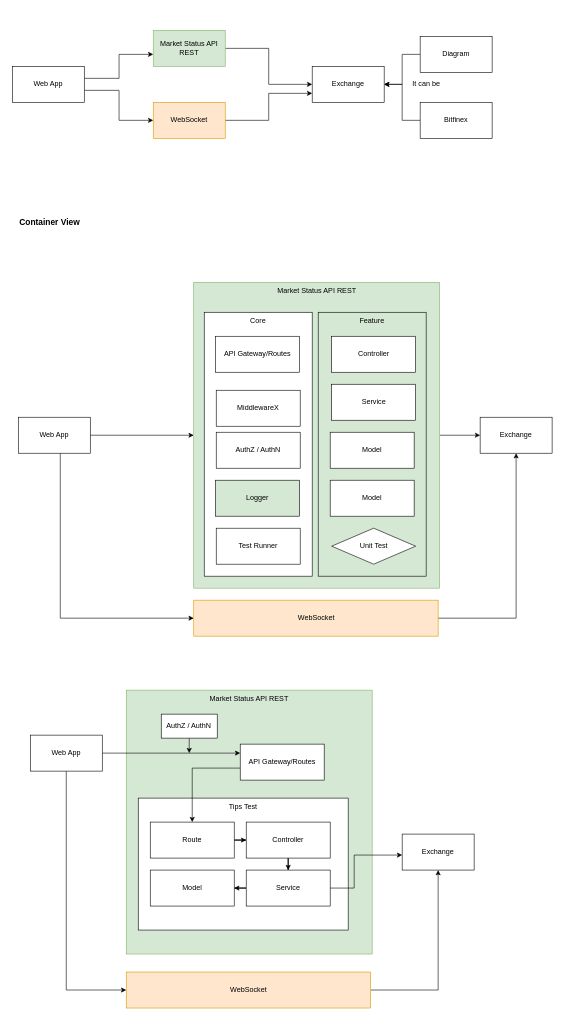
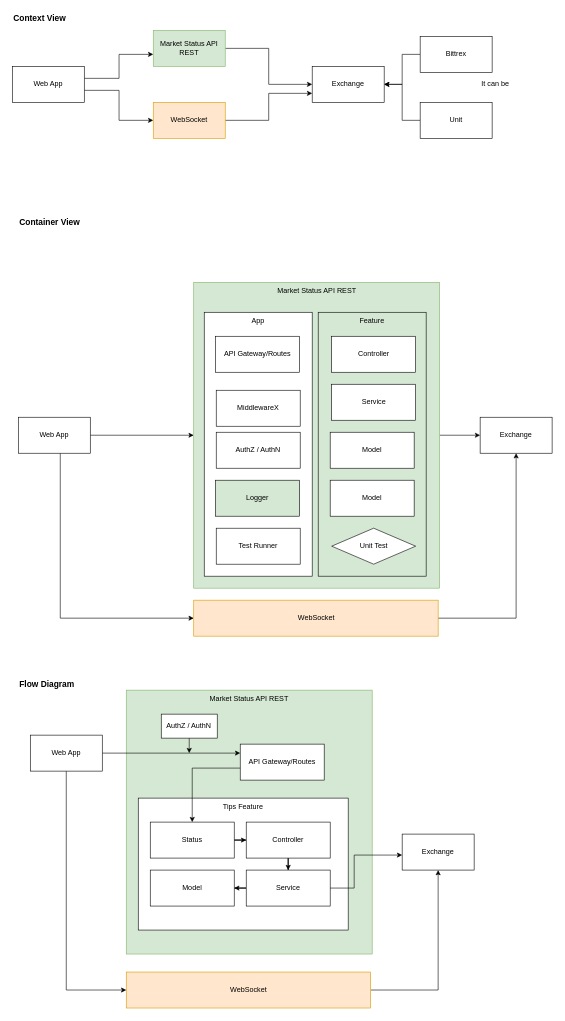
  <mxCell id="0" />
  <mxCell id="1" parent="0" />
  <mxCell id="2" value="Market Status API REST" style="rounded=0;whiteSpace=wrap;html=1;fillColor=#d5e8d4;strokeColor=#82b366;verticalAlign=top;" parent="1" vertex="1"><mxGeometry x="210" y="1150" width="410" height="440" as="geometry" /></mxCell>
  <mxCell id="3" style="edgeStyle=orthogonalEdgeStyle;rounded=0;orthogonalLoop=1;jettySize=auto;html=1;" parent="1" source="5" target="8" edge="1"><mxGeometry relative="1" as="geometry"><Array as="points"><mxPoint x="198" y="130" /><mxPoint x="198" y="90" /></Array></mxGeometry></mxCell>
  <mxCell id="4" style="edgeStyle=orthogonalEdgeStyle;rounded=0;orthogonalLoop=1;jettySize=auto;html=1;entryX=0;entryY=0.5;entryDx=0;entryDy=0;" edge="1" parent="1" source="5" target="57"><mxGeometry relative="1" as="geometry"><Array as="points"><mxPoint x="198" y="150" /><mxPoint x="198" y="200" /></Array></mxGeometry></mxCell>
  <mxCell id="5" value="Web App" style="rounded=0;whiteSpace=wrap;html=1;" parent="1" vertex="1"><mxGeometry x="20" y="110" width="120" height="60" as="geometry" /></mxCell>
+ <mxCell id="6" value="Context View" style="text;html=1;align=left;verticalAlign=middle;resizable=0;points=[];autosize=1;strokeColor=none;fillColor=none;fontStyle=1;fontSize=14;" parent="1" vertex="1"><mxGeometry x="20" y="20" width="100" height="20" as="geometry" /></mxCell>
  <mxCell id="7" style="edgeStyle=orthogonalEdgeStyle;rounded=0;orthogonalLoop=1;jettySize=auto;html=1;" parent="1" source="8" target="9" edge="1"><mxGeometry relative="1" as="geometry" /></mxCell>
  <mxCell id="8" value="Market Status API REST" style="rounded=0;whiteSpace=wrap;html=1;fillColor=#d5e8d4;strokeColor=#82b366;" parent="1" vertex="1"><mxGeometry x="255" y="50" width="120" height="60" as="geometry" /></mxCell>
  <mxCell id="9" value="Exchange" style="rounded=0;whiteSpace=wrap;html=1;" parent="1" vertex="1"><mxGeometry x="520" y="110" width="120" height="60" as="geometry" /></mxCell>
  <mxCell id="10" style="edgeStyle=orthogonalEdgeStyle;rounded=0;orthogonalLoop=1;jettySize=auto;html=1;" parent="1" source="11" target="9" edge="1"><mxGeometry relative="1" as="geometry" /></mxCell>
- <mxCell id="11" value="Diagram " style="rounded=0;whiteSpace=wrap;html=1;" parent="1" vertex="1"><mxGeometry x="700" y="60" width="120" height="60" as="geometry" /></mxCell>
+ <mxCell id="11" value="Bittrex " style="rounded=0;whiteSpace=wrap;html=1;" parent="1" vertex="1"><mxGeometry x="700" y="60" width="120" height="60" as="geometry" /></mxCell>
  <mxCell id="12" style="edgeStyle=orthogonalEdgeStyle;rounded=0;orthogonalLoop=1;jettySize=auto;html=1;entryX=1;entryY=0.5;entryDx=0;entryDy=0;" edge="1" parent="1" source="13" target="9"><mxGeometry relative="1" as="geometry" /></mxCell>
- <mxCell id="13" value="Bitfinex  " style="rounded=0;whiteSpace=wrap;html=1;" parent="1" vertex="1"><mxGeometry x="700" y="170" width="120" height="60" as="geometry" /></mxCell>
- <mxCell id="14" value="It can be" style="text;html=1;align=center;verticalAlign=middle;resizable=0;points=[];autosize=1;strokeColor=none;fillColor=none;fontSize=12;" parent="1" vertex="1"><mxGeometry x="680" y="130" width="60" height="20" as="geometry" /></mxCell>
+ <mxCell id="13" value="Unit  " style="rounded=0;whiteSpace=wrap;html=1;" parent="1" vertex="1"><mxGeometry x="700" y="170" width="120" height="60" as="geometry" /></mxCell>
+ <mxCell id="14" value="It can be" style="text;html=1;align=center;verticalAlign=middle;resizable=0;points=[];autosize=1;strokeColor=none;fillColor=none;fontSize=12;" parent="1" vertex="1"><mxGeometry x="795" y="130" width="60" height="20" as="geometry" /></mxCell>
  <mxCell id="15" value="Container View&amp;nbsp;" style="text;html=1;align=left;verticalAlign=middle;resizable=0;points=[];autosize=1;strokeColor=none;fillColor=none;fontStyle=1;fontSize=14;" parent="1" vertex="1"><mxGeometry x="30" y="360" width="120" height="20" as="geometry" /></mxCell>
  <mxCell id="16" style="edgeStyle=orthogonalEdgeStyle;rounded=0;orthogonalLoop=1;jettySize=auto;html=1;" parent="1" source="18" target="23" edge="1"><mxGeometry relative="1" as="geometry" /></mxCell>
  <mxCell id="17" style="edgeStyle=orthogonalEdgeStyle;rounded=0;orthogonalLoop=1;jettySize=auto;html=1;entryX=0;entryY=0.5;entryDx=0;entryDy=0;" edge="1" parent="1" source="18" target="59"><mxGeometry relative="1" as="geometry"><Array as="points"><mxPoint x="100" y="1030" /></Array></mxGeometry></mxCell>
  <mxCell id="18" value="Web App" style="rounded=0;whiteSpace=wrap;html=1;" parent="1" vertex="1"><mxGeometry x="30" y="695" width="120" height="60" as="geometry" /></mxCell>
  <mxCell id="19" style="edgeStyle=orthogonalEdgeStyle;rounded=0;orthogonalLoop=1;jettySize=auto;html=1;" parent="1" source="23" target="20" edge="1"><mxGeometry relative="1" as="geometry" /></mxCell>
  <mxCell id="20" value="Exchange" style="rounded=0;whiteSpace=wrap;html=1;" parent="1" vertex="1"><mxGeometry x="800" y="695" width="120" height="60" as="geometry" /></mxCell>
+ <mxCell id="21" value="Flow Diagram" style="text;html=1;align=left;verticalAlign=middle;resizable=0;points=[];autosize=1;strokeColor=none;fillColor=none;fontStyle=1;fontSize=14;" parent="1" vertex="1"><mxGeometry x="30" y="1130" width="110" height="20" as="geometry" /></mxCell>
  <mxCell id="22" value="" style="group" parent="1" vertex="1" connectable="0"><mxGeometry x="322.5" y="470" width="410" height="520" as="geometry" /></mxCell>
  <mxCell id="23" value="Market Status API REST" style="rounded=0;whiteSpace=wrap;html=1;fillColor=#d5e8d4;strokeColor=#82b366;verticalAlign=top;" parent="22" vertex="1"><mxGeometry width="410" height="510" as="geometry" /></mxCell>
  <mxCell id="24" value="" style="group" parent="22" vertex="1" connectable="0"><mxGeometry x="17.5" y="50" width="180" height="440" as="geometry" /></mxCell>
- <mxCell id="25" value="Core" style="rounded=0;whiteSpace=wrap;html=1;fontSize=12;verticalAlign=top;" parent="24" vertex="1"><mxGeometry width="180" height="440" as="geometry" /></mxCell>
+ <mxCell id="25" value="App" style="rounded=0;whiteSpace=wrap;html=1;fontSize=12;verticalAlign=top;" parent="24" vertex="1"><mxGeometry width="180" height="440" as="geometry" /></mxCell>
  <mxCell id="26" value="API Gateway/Routes" style="rounded=0;whiteSpace=wrap;html=1;fontSize=12;" parent="24" vertex="1"><mxGeometry x="19" y="40" width="140" height="60" as="geometry" /></mxCell>
  <mxCell id="27" value="MiddlewareX" style="rounded=0;whiteSpace=wrap;html=1;fontSize=12;" parent="24" vertex="1"><mxGeometry x="20" y="130" width="140" height="60" as="geometry" /></mxCell>
  <mxCell id="28" value="AuthZ / AuthN" style="rounded=0;whiteSpace=wrap;html=1;fontSize=12;" parent="24" vertex="1"><mxGeometry x="20" y="200" width="140" height="60" as="geometry" /></mxCell>
  <mxCell id="29" value="Logger" style="rounded=0;whiteSpace=wrap;html=1;fontSize=12;fillColor=#d5e8d4;" parent="24" vertex="1"><mxGeometry x="19" y="280" width="140" height="60" as="geometry" /></mxCell>
  <mxCell id="30" value="Test Runner" style="rounded=0;whiteSpace=wrap;html=1;fontSize=12;" parent="24" vertex="1"><mxGeometry x="20" y="360" width="140" height="60" as="geometry" /></mxCell>
  <mxCell id="31" value="" style="group" parent="22" vertex="1" connectable="0"><mxGeometry x="207.5" y="50" width="180" height="440" as="geometry" /></mxCell>
  <mxCell id="32" value="Feature" style="rounded=0;whiteSpace=wrap;html=1;fontSize=12;verticalAlign=top;fillColor=#d5e8d4;" parent="31" vertex="1"><mxGeometry width="180" height="440" as="geometry" /></mxCell>
  <mxCell id="33" value="Controller" style="rounded=0;whiteSpace=wrap;html=1;fontSize=12;" parent="31" vertex="1"><mxGeometry x="22.5" y="40" width="140" height="60" as="geometry" /></mxCell>
  <mxCell id="34" value="Service" style="rounded=0;whiteSpace=wrap;html=1;fontSize=12;" parent="31" vertex="1"><mxGeometry x="22.5" y="120" width="140" height="60" as="geometry" /></mxCell>
  <mxCell id="35" value="Model" style="rounded=0;whiteSpace=wrap;html=1;fontSize=12;" parent="31" vertex="1"><mxGeometry x="20" y="200" width="140" height="60" as="geometry" /></mxCell>
  <mxCell id="36" value="Model" style="rounded=0;whiteSpace=wrap;html=1;fontSize=12;" parent="31" vertex="1"><mxGeometry x="20" y="280" width="140" height="60" as="geometry" /></mxCell>
  <mxCell id="37" value="Unit Test" style="rhombus;whiteSpace=wrap;html=1;fontSize=12;" parent="31" vertex="1"><mxGeometry x="22.5" y="360" width="140" height="60" as="geometry" /></mxCell>
  <mxCell id="38" style="edgeStyle=orthogonalEdgeStyle;rounded=0;orthogonalLoop=1;jettySize=auto;html=1;entryX=0;entryY=0.25;entryDx=0;entryDy=0;fontSize=12;" parent="1" source="40" target="41" edge="1"><mxGeometry relative="1" as="geometry" /></mxCell>
  <mxCell id="39" style="edgeStyle=orthogonalEdgeStyle;rounded=0;orthogonalLoop=1;jettySize=auto;html=1;entryX=0;entryY=0.5;entryDx=0;entryDy=0;" edge="1" parent="1" source="40" target="61"><mxGeometry relative="1" as="geometry"><Array as="points"><mxPoint x="110" y="1650" /></Array></mxGeometry></mxCell>
  <mxCell id="40" value="Web App" style="rounded=0;whiteSpace=wrap;html=1;" parent="1" vertex="1"><mxGeometry x="50" y="1225" width="120" height="60" as="geometry" /></mxCell>
  <mxCell id="41" value="API Gateway/Routes" style="rounded=0;whiteSpace=wrap;html=1;fontSize=12;" parent="1" vertex="1"><mxGeometry x="400" y="1240" width="140" height="60" as="geometry" /></mxCell>
  <mxCell id="42" style="edgeStyle=orthogonalEdgeStyle;rounded=0;orthogonalLoop=1;jettySize=auto;html=1;fontSize=12;exitX=0.5;exitY=1;exitDx=0;exitDy=0;" parent="1" source="43" edge="1"><mxGeometry relative="1" as="geometry"><mxPoint x="315" y="1255" as="targetPoint" /><mxPoint x="314.944" y="1235" as="sourcePoint" /></mxGeometry></mxCell>
  <mxCell id="43" value="AuthZ / AuthN" style="rounded=0;whiteSpace=wrap;html=1;fontSize=12;" parent="1" vertex="1"><mxGeometry x="268.34" y="1190" width="93.33" height="40" as="geometry" /></mxCell>
  <mxCell id="44" value="" style="group" parent="1" vertex="1" connectable="0"><mxGeometry x="230" y="1330" width="350" height="220" as="geometry" /></mxCell>
- <mxCell id="45" value="Tips Test" style="rounded=0;whiteSpace=wrap;html=1;fontSize=12;verticalAlign=top;" parent="44" vertex="1"><mxGeometry width="350" height="220" as="geometry" /></mxCell>
+ <mxCell id="45" value="Tips Feature" style="rounded=0;whiteSpace=wrap;html=1;fontSize=12;verticalAlign=top;" parent="44" vertex="1"><mxGeometry width="350" height="220" as="geometry" /></mxCell>
  <mxCell id="46" style="edgeStyle=orthogonalEdgeStyle;rounded=0;orthogonalLoop=1;jettySize=auto;html=1;entryX=0;entryY=0.5;entryDx=0;entryDy=0;fontSize=12;" parent="44" source="47" target="49" edge="1"><mxGeometry relative="1" as="geometry" /></mxCell>
- <mxCell id="47" value="Route" style="rounded=0;whiteSpace=wrap;html=1;fontSize=12;" parent="44" vertex="1"><mxGeometry x="20" y="40" width="140" height="60" as="geometry" /></mxCell>
+ <mxCell id="47" value="Status" style="rounded=0;whiteSpace=wrap;html=1;fontSize=12;" parent="44" vertex="1"><mxGeometry x="20" y="40" width="140" height="60" as="geometry" /></mxCell>
  <mxCell id="48" style="edgeStyle=orthogonalEdgeStyle;rounded=0;orthogonalLoop=1;jettySize=auto;html=1;entryX=0.5;entryY=0;entryDx=0;entryDy=0;fontSize=12;" parent="44" source="49" target="51" edge="1"><mxGeometry relative="1" as="geometry" /></mxCell>
  <mxCell id="49" value="Controller" style="rounded=0;whiteSpace=wrap;html=1;fontSize=12;" parent="44" vertex="1"><mxGeometry x="180" y="40" width="140" height="60" as="geometry" /></mxCell>
  <mxCell id="50" style="edgeStyle=orthogonalEdgeStyle;rounded=0;orthogonalLoop=1;jettySize=auto;html=1;fontSize=12;" parent="44" source="51" target="52" edge="1"><mxGeometry relative="1" as="geometry" /></mxCell>
  <mxCell id="51" value="Service" style="rounded=0;whiteSpace=wrap;html=1;fontSize=12;" parent="44" vertex="1"><mxGeometry x="180" y="120" width="140" height="60" as="geometry" /></mxCell>
  <mxCell id="52" value="Model" style="rounded=0;whiteSpace=wrap;html=1;fontSize=12;" parent="44" vertex="1"><mxGeometry x="20" y="120" width="140" height="60" as="geometry" /></mxCell>
  <mxCell id="53" value="Exchange" style="rounded=0;whiteSpace=wrap;html=1;" parent="1" vertex="1"><mxGeometry x="670" y="1390" width="120" height="60" as="geometry" /></mxCell>
  <mxCell id="54" style="edgeStyle=orthogonalEdgeStyle;rounded=0;orthogonalLoop=1;jettySize=auto;html=1;fontSize=12;" parent="1" source="41" target="47" edge="1"><mxGeometry relative="1" as="geometry"><Array as="points"><mxPoint x="320" y="1280" /></Array></mxGeometry></mxCell>
  <mxCell id="55" style="edgeStyle=orthogonalEdgeStyle;rounded=0;orthogonalLoop=1;jettySize=auto;html=1;fontSize=12;entryX=0;entryY=0.75;entryDx=0;entryDy=0;" parent="1" source="51" edge="1"><mxGeometry relative="1" as="geometry"><mxPoint x="670" y="1425" as="targetPoint" /><Array as="points"><mxPoint x="590" y="1480" /><mxPoint x="590" y="1425" /></Array></mxGeometry></mxCell>
  <mxCell id="56" style="edgeStyle=orthogonalEdgeStyle;rounded=0;orthogonalLoop=1;jettySize=auto;html=1;entryX=0;entryY=0.75;entryDx=0;entryDy=0;" edge="1" parent="1" source="57" target="9"><mxGeometry relative="1" as="geometry" /></mxCell>
  <mxCell id="57" value="WebSocket" style="rounded=0;whiteSpace=wrap;html=1;fillColor=#ffe6cc;strokeColor=#d79b00;" vertex="1" parent="1"><mxGeometry x="255" y="170" width="120" height="60" as="geometry" /></mxCell>
  <mxCell id="58" style="edgeStyle=orthogonalEdgeStyle;rounded=0;orthogonalLoop=1;jettySize=auto;html=1;" edge="1" parent="1" source="59" target="20"><mxGeometry relative="1" as="geometry" /></mxCell>
  <mxCell id="59" value="WebSocket" style="rounded=0;whiteSpace=wrap;html=1;fillColor=#ffe6cc;strokeColor=#d79b00;" vertex="1" parent="1"><mxGeometry x="322.5" y="1000" width="407.5" height="60" as="geometry" /></mxCell>
  <mxCell id="60" style="edgeStyle=orthogonalEdgeStyle;rounded=0;orthogonalLoop=1;jettySize=auto;html=1;entryX=0.5;entryY=1;entryDx=0;entryDy=0;" edge="1" parent="1" source="61" target="53"><mxGeometry relative="1" as="geometry" /></mxCell>
  <mxCell id="61" value="WebSocket" style="rounded=0;whiteSpace=wrap;html=1;fillColor=#ffe6cc;strokeColor=#d79b00;" vertex="1" parent="1"><mxGeometry x="210" y="1620" width="407.5" height="60" as="geometry" /></mxCell>
